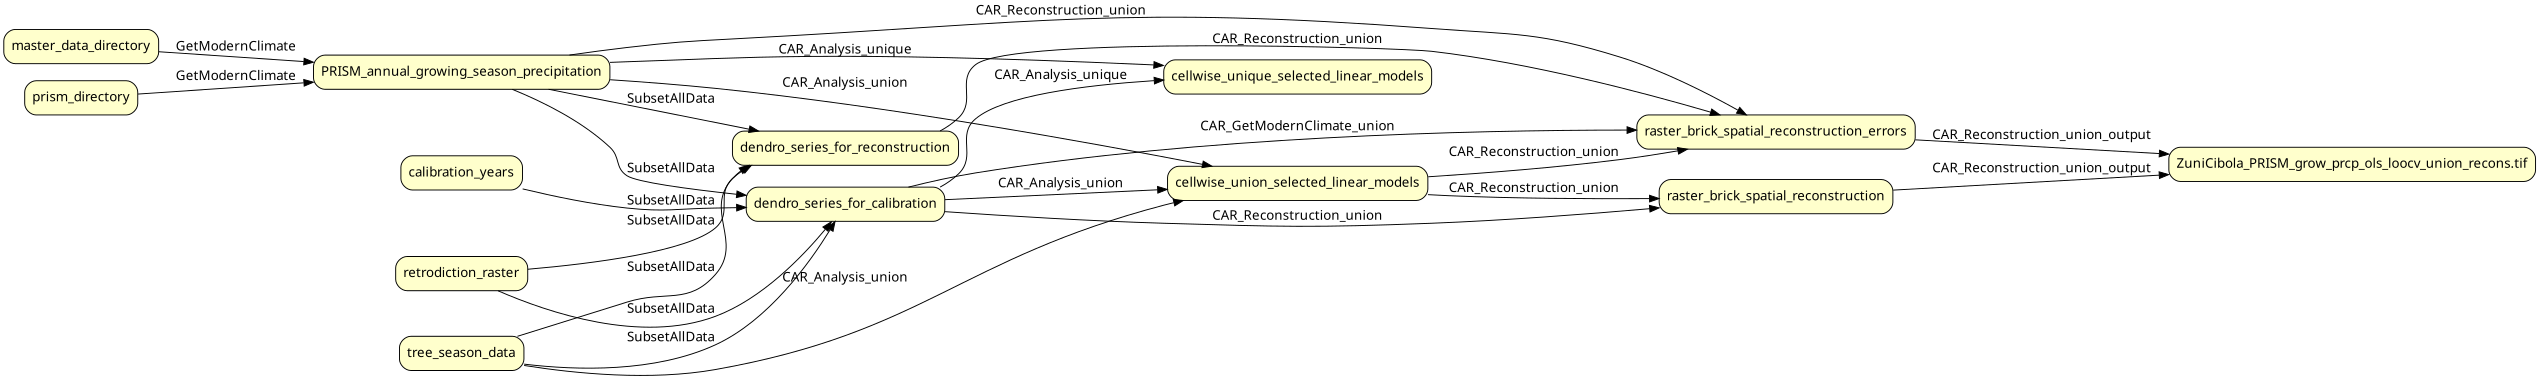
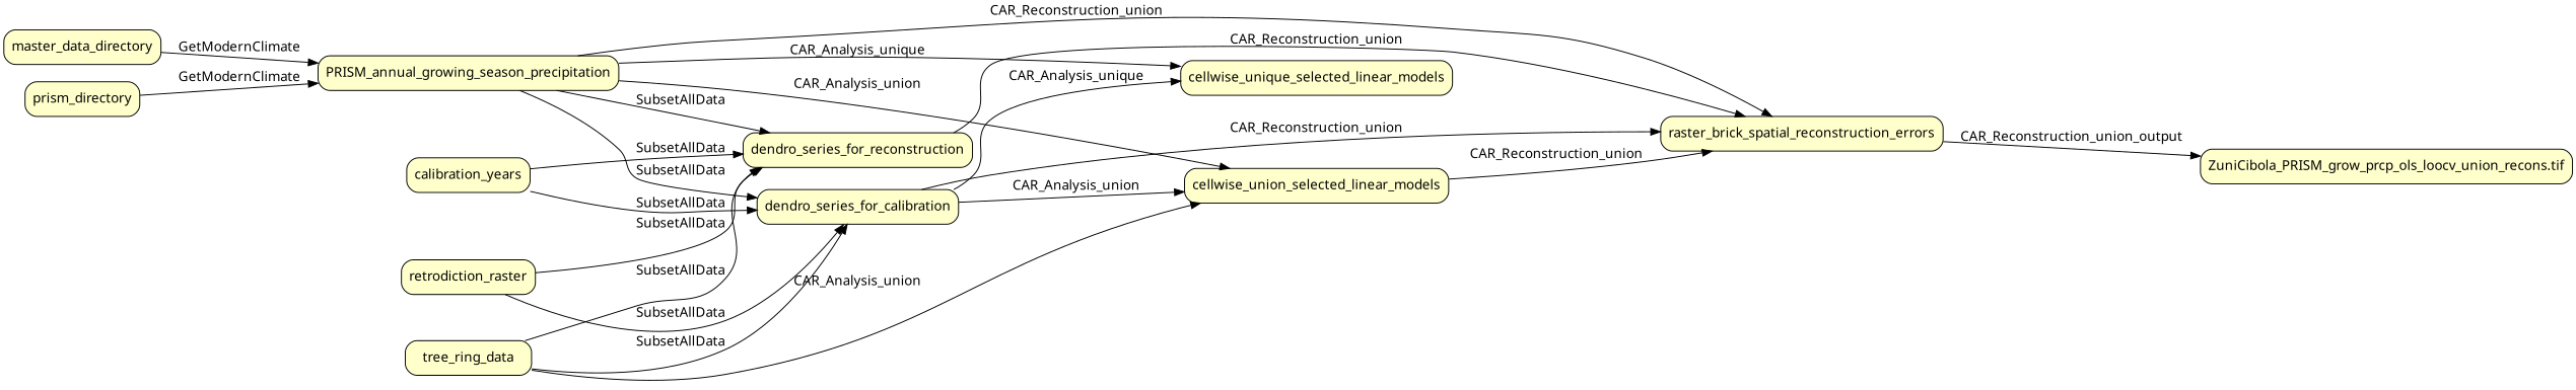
  digraph {
    fontname="Noto Sans"
    rankdir=LR
    node [fillcolor="#FFFFCC" fontname="Noto Sans" peripheries=1 shape=box style="rounded,filled"]
    edge [fontname="Noto Sans"]
    n1 [label="ZuniCibola_PRISM_grow_prcp_ols_loocv_union_recons.tif"]
    n2 [label=master_data_directory]
    n3 [label=PRISM_annual_growing_season_precipitation]
    n4 [label=dendro_series_for_calibration]
    n5 [label=cellwise_unique_selected_linear_models]
    n6 [label=cellwise_union_selected_linear_models]
    n7 [label=dendro_series_for_reconstruction]
    n8 [label=raster_brick_spatial_reconstruction_errors]
    n9 [label=prism_directory]
-   n10 [label=raster_brick_spatial_reconstruction]
-   n11 [label=tree_season_data]
+   n11 [label=tree_ring_data]
    n12 [label=calibration_years]
    n13 [label=retrodiction_raster]
    n2 -> n3 [label=GetModernClimate]
    n3 -> n4 [label=SubsetAllData]
    n3 -> n5 [label=CAR_Analysis_unique]
    n3 -> n6 [label=CAR_Analysis_union]
    n3 -> n7 [label=SubsetAllData]
    n3 -> n8 [label=CAR_Reconstruction_union]
    n4 -> n5 [label=CAR_Analysis_unique]
    n4 -> n6 [label=CAR_Analysis_union]
-   n4 -> n8 [label=CAR_GetModernClimate_union]
-   n4 -> n10 [label=CAR_Reconstruction_union]
+   n4 -> n8 [label=CAR_Reconstruction_union]
    n6 -> n8 [label=CAR_Reconstruction_union]
-   n6 -> n10 [label=CAR_Reconstruction_union]
    n7 -> n8 [label=CAR_Reconstruction_union]
    n8 -> n1 [label=CAR_Reconstruction_union_output]
    n9 -> n3 [label=GetModernClimate]
-   n10 -> n1 [label=CAR_Reconstruction_union_output]
    n11 -> n4 [label=SubsetAllData]
    n11 -> n6 [label=CAR_Analysis_union]
    n11 -> n7 [label=SubsetAllData]
    n12 -> n4 [label=SubsetAllData]
+   n12 -> n7 [label=SubsetAllData]
    n13 -> n4 [label=SubsetAllData]
    n13 -> n7 [label=SubsetAllData]
  }
